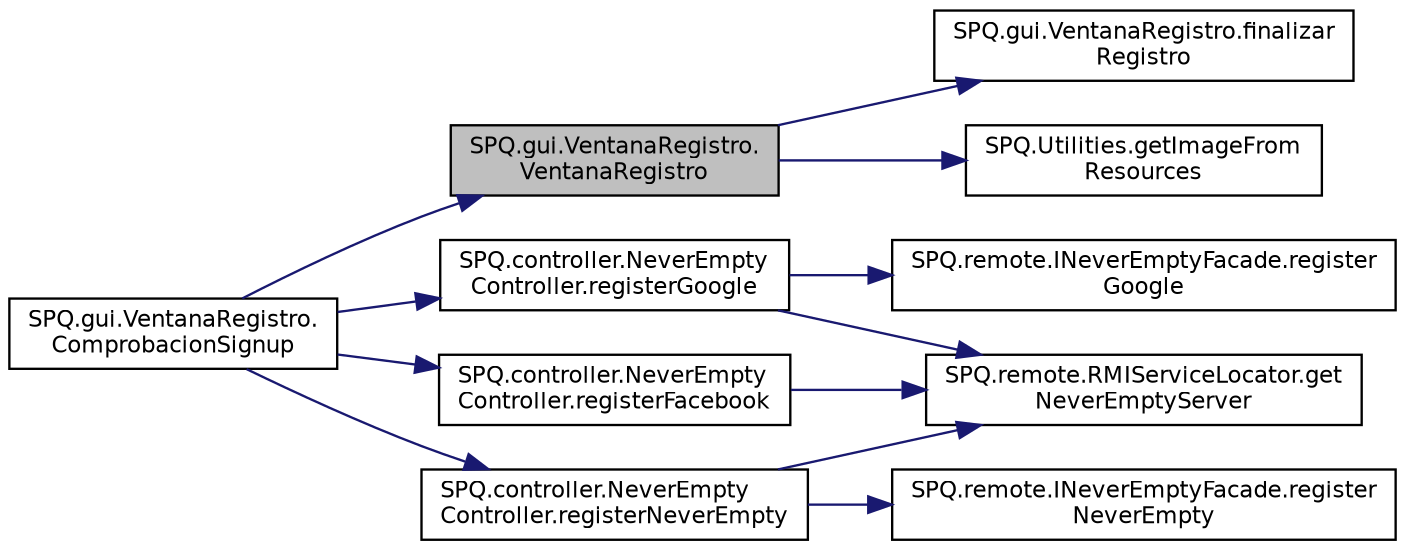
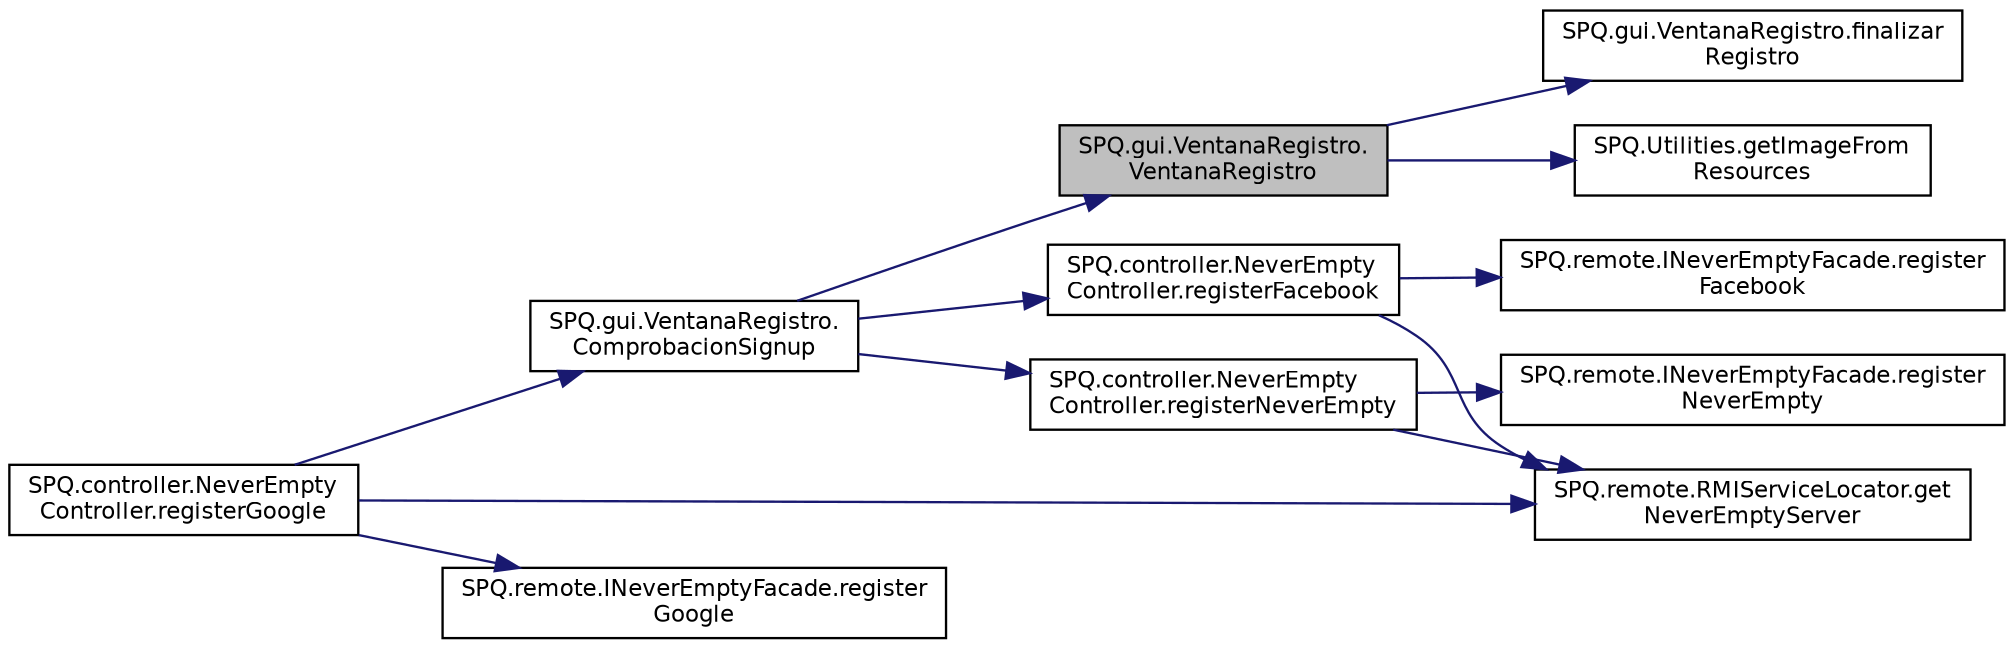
  digraph {
    rankdir=LR
    node [color=black fillcolor=white fontname=Helvetica fontsize=10 shape=record style=filled]
    edge [color=midnightblue fontname=Helvetica fontsize=10 labelfontname=Helvetica labelfontsize=10 style=solid]
    n1 [fillcolor=grey75 fontcolor=black height=0.2 label="SPQ.gui.VentanaRegistro.\lVentanaRegistro" width=0.4]
    n2 [height=0.2 label="SPQ.Utilities.getImageFrom\lResources" width=0.4]
    n3 [height=0.2 label="SPQ.gui.VentanaRegistro.finalizar\lRegistro" width=0.4]
    n4 [height=0.2 label="SPQ.gui.VentanaRegistro.\lComprobacionSignup" width=0.4]
    n5 [height=0.2 label="SPQ.controller.NeverEmpty\lController.registerGoogle" width=0.4]
    n6 [height=0.2 label="SPQ.controller.NeverEmpty\lController.registerFacebook" width=0.4]
    n7 [height=0.2 label="SPQ.controller.NeverEmpty\lController.registerNeverEmpty" width=0.4]
    n8 [height=0.2 label="SPQ.remote.RMIServiceLocator.get\lNeverEmptyServer" width=0.4]
    n9 [height=0.2 label="SPQ.remote.INeverEmptyFacade.register\lGoogle" width=0.4]
+   n10 [height=0.2 label="SPQ.remote.INeverEmptyFacade.register\lFacebook" width=0.4]
    n11 [height=0.2 label="SPQ.remote.INeverEmptyFacade.register\lNeverEmpty" width=0.4]
    n1 -> n2
    n1 -> n3
    n4 -> n1
-   n4 -> n5
+   n5 -> n4
    n4 -> n6
    n4 -> n7
    n5 -> n8
    n5 -> n9
    n6 -> n8
+   n6 -> n10
    n7 -> n8
    n7 -> n11
  }
